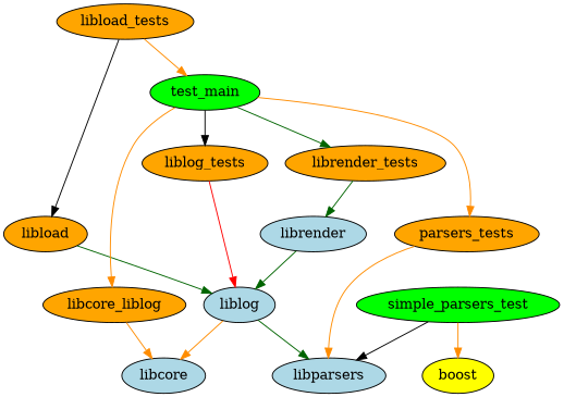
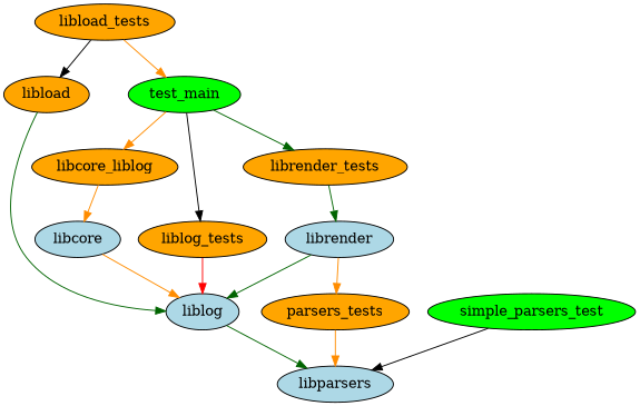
  digraph {
    node [fillcolor=orange style=filled]
    edge [color=darkorange]
    libcore [fillcolor=lightblue]
    liblog [fillcolor=lightblue]
    libparsers [fillcolor=lightblue]
    n4 [label=libcore_liblog]
    n5 [label=parsers_tests]
    libload
    libload_tests
    test_main [fillcolor=green]
    liblog_tests
    librender [fillcolor=lightblue]
    librender_tests
    simple_parsers_test [fillcolor=green]
-   boost [fillcolor=yellow]
-   liblog -> libcore
+   libcore -> liblog
    liblog -> libparsers [color=darkgreen]
    n4 -> libcore
    n5 -> libparsers
    libload -> liblog [color=darkgreen]
    libload_tests -> libload [color=black]
    libload_tests -> test_main
    test_main -> n4
-   test_main -> n5
+   librender -> n5
    test_main -> liblog_tests [color=black]
    test_main -> librender_tests [color=darkgreen]
    liblog_tests -> liblog [color=red]
    librender -> liblog [color=darkgreen]
    librender_tests -> librender [color=darkgreen]
    simple_parsers_test -> libparsers [color=black]
-   simple_parsers_test -> boost
  }
